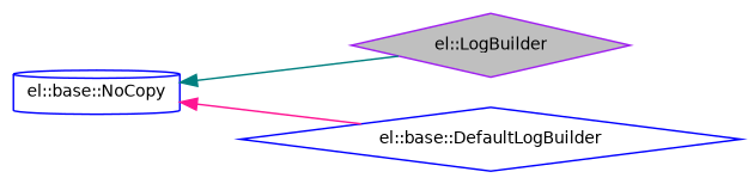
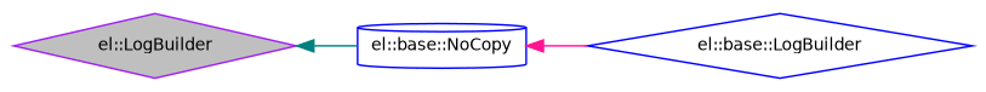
  digraph {
    rankdir=LR
    node [color=blue fillcolor=white fontname=Helvetica fontsize=10 shape=diamond style=filled]
    edge [dir=back fontname=Helvetica fontsize=10 labelfontname=Helvetica labelfontsize=10 style=solid]
    n1 [color=purple fillcolor=grey75 fontcolor=black height=0.2 label="el::LogBuilder" width=0.4]
-   n2 [height=0.2 label="el::base::DefaultLogBuilder" width=0.4]
+   n2 [height=0.2 label="el::base::LogBuilder" width=0.4]
    n3 [height=0.2 label="el::base::NoCopy" shape=cylinder width=0.4]
-   n3 -> n1 [color=teal]
+   n1 -> n3 [color=teal]
    n3 -> n2 [color=deeppink]
  }
